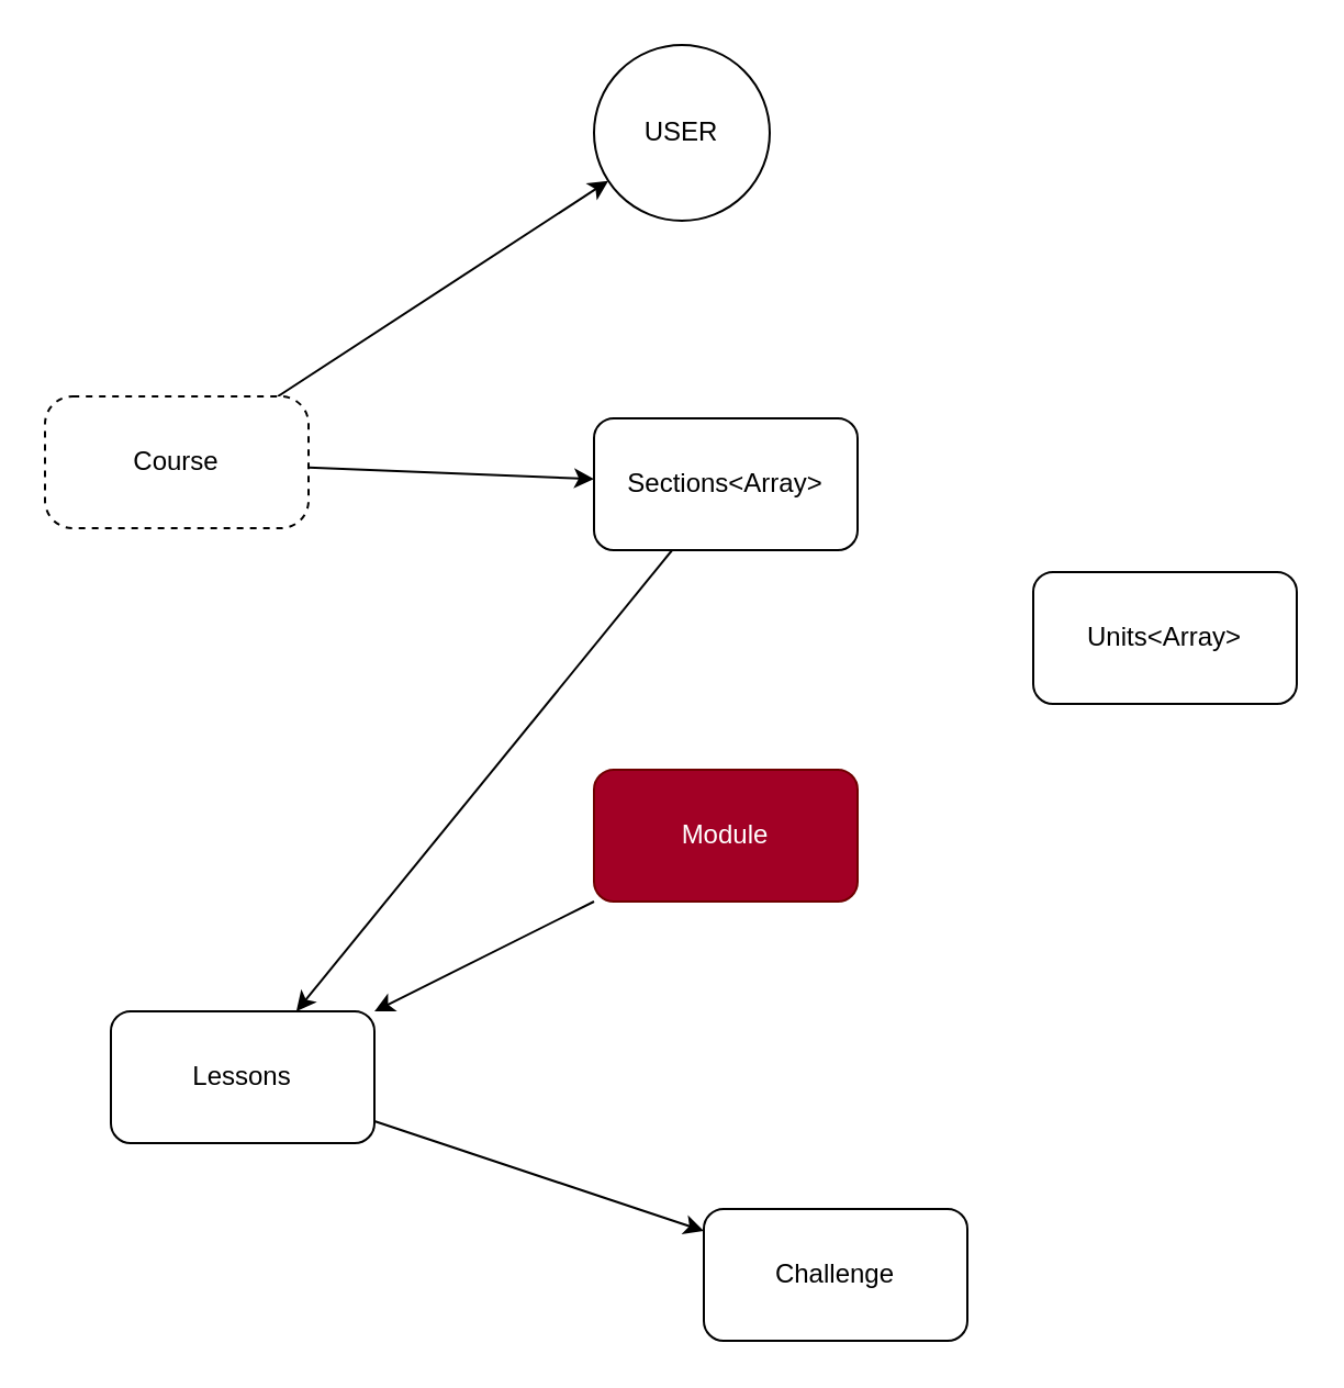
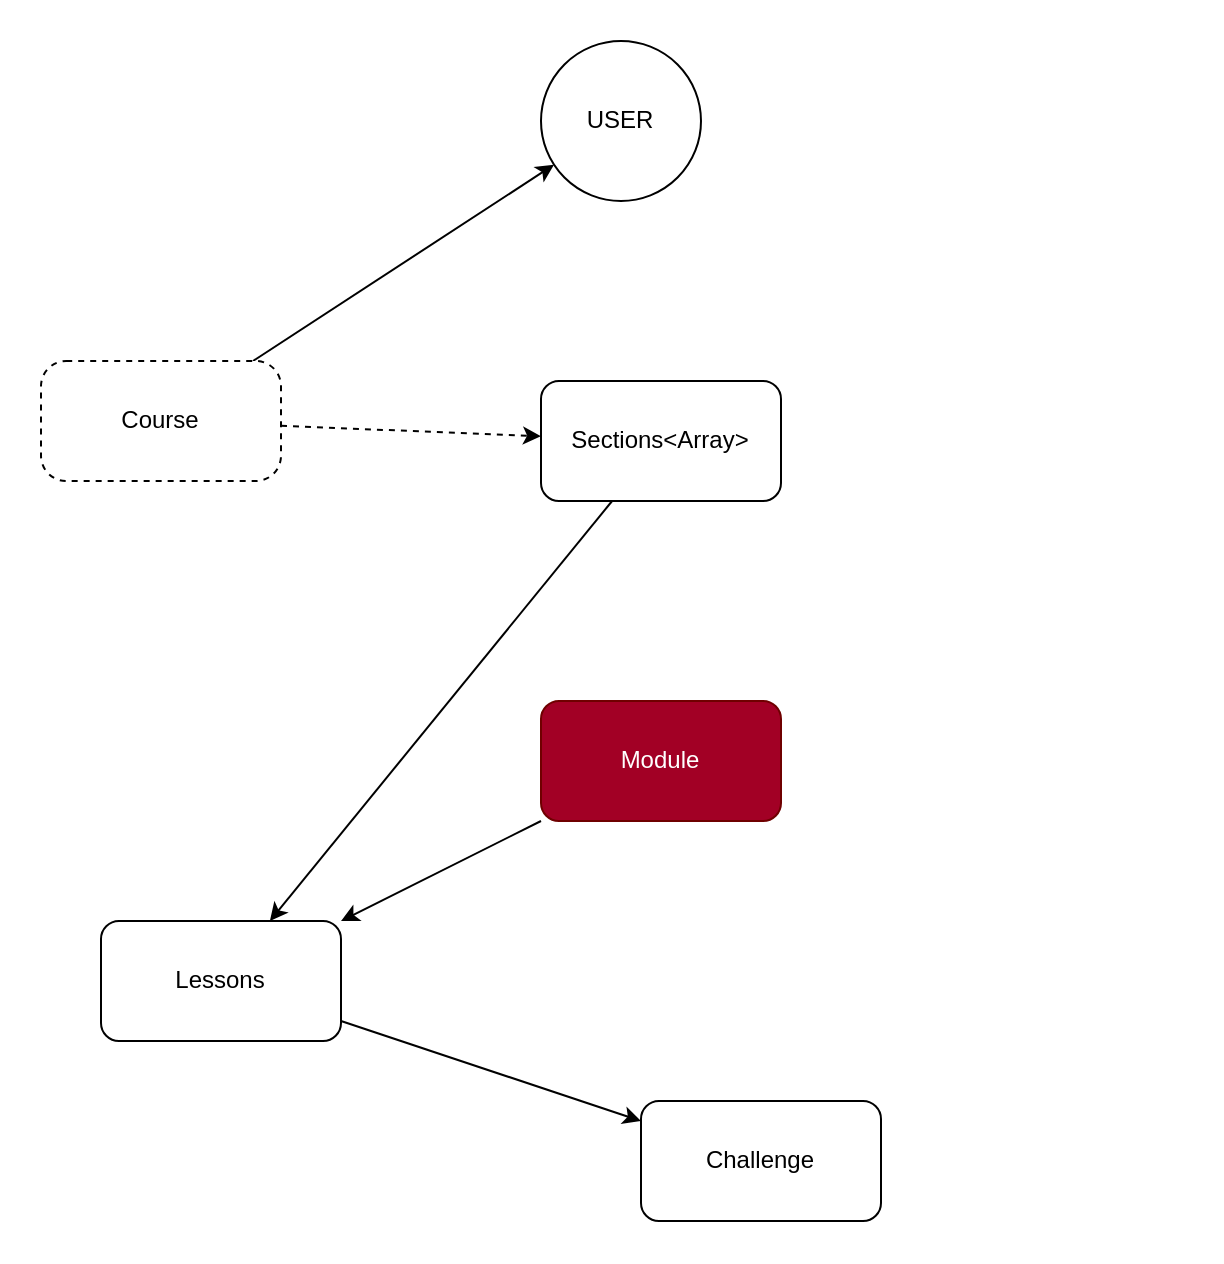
  <mxCell id="0" />
  <mxCell id="1" parent="0" />
- <mxCell id="2" value="" style="edgeStyle=none;html=1;" parent="1" source="4" target="6" edge="1"><mxGeometry relative="1" as="geometry" /></mxCell>
+ <mxCell id="2" value="" style="edgeStyle=none;html=1;dashed=1;" parent="1" source="4" target="6" edge="1"><mxGeometry relative="1" as="geometry" /></mxCell>
  <mxCell id="3" value="" style="edgeStyle=none;html=1;" parent="1" source="4" target="13" edge="1"><mxGeometry relative="1" as="geometry" /></mxCell>
  <mxCell id="4" value="Course" style="rounded=1;whiteSpace=wrap;html=1;arcSize=21;dashed=1;" parent="1" vertex="1"><mxGeometry x="20" y="180" width="120" height="60" as="geometry" /></mxCell>
  <mxCell id="5" value="" style="edgeStyle=none;html=1;" parent="1" source="6" target="11" edge="1"><mxGeometry relative="1" as="geometry" /></mxCell>
  <mxCell id="6" value="Sections&amp;lt;Array&amp;gt;" style="rounded=1;whiteSpace=wrap;html=1;" parent="1" vertex="1"><mxGeometry x="270" y="190" width="120" height="60" as="geometry" /></mxCell>
- <mxCell id="7" value="Units&amp;lt;Array&amp;gt;&lt;br&gt;" style="whiteSpace=wrap;html=1;rounded=1;" parent="1" vertex="1"><mxGeometry x="470" y="260" width="120" height="60" as="geometry" /></mxCell>
  <mxCell id="8" value="" style="edgeStyle=none;html=1;" parent="1" source="9" target="11" edge="1"><mxGeometry relative="1" as="geometry" /></mxCell>
  <mxCell id="9" value="Module" style="whiteSpace=wrap;html=1;rounded=1;fillColor=#a20025;fontColor=#ffffff;strokeColor=#6F0000;" parent="1" vertex="1"><mxGeometry x="270" y="350" width="120" height="60" as="geometry" /></mxCell>
  <mxCell id="10" value="" style="edgeStyle=none;html=1;" parent="1" source="11" target="12" edge="1"><mxGeometry relative="1" as="geometry" /></mxCell>
  <mxCell id="11" value="Lessons" style="whiteSpace=wrap;html=1;rounded=1;" parent="1" vertex="1"><mxGeometry x="50" y="460" width="120" height="60" as="geometry" /></mxCell>
  <mxCell id="12" value="Challenge" style="whiteSpace=wrap;html=1;rounded=1;" parent="1" vertex="1"><mxGeometry x="320" y="550" width="120" height="60" as="geometry" /></mxCell>
  <mxCell id="13" value="USER" style="ellipse;whiteSpace=wrap;html=1;rounded=1;arcSize=21;" parent="1" vertex="1"><mxGeometry x="270" y="20" width="80" height="80" as="geometry" /></mxCell>
